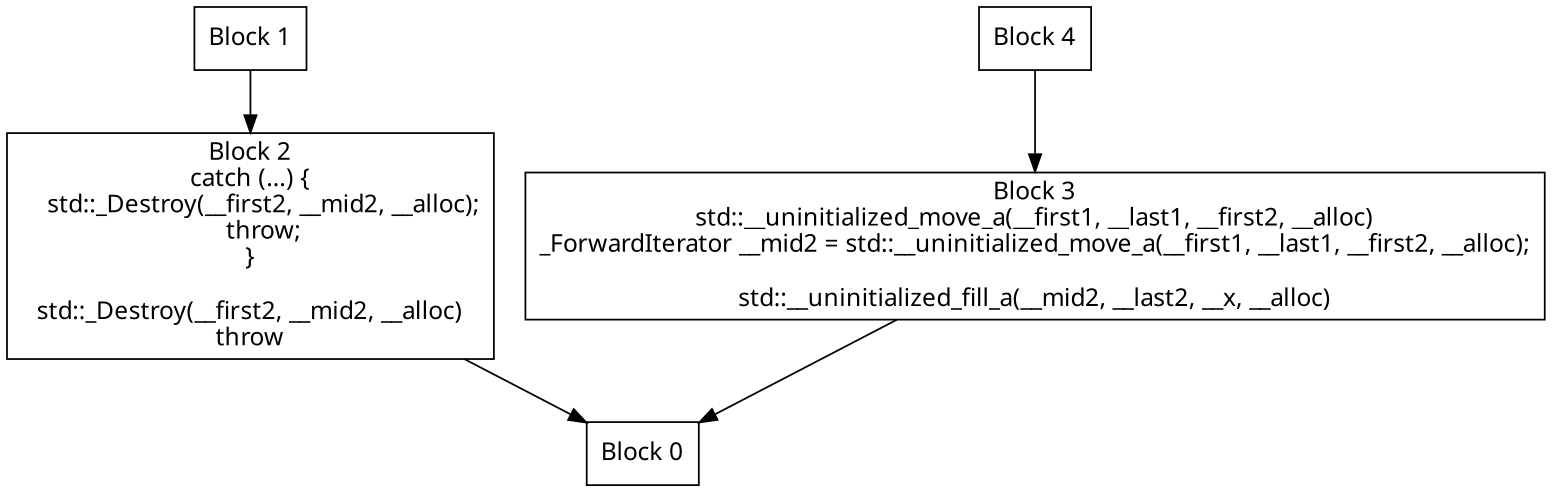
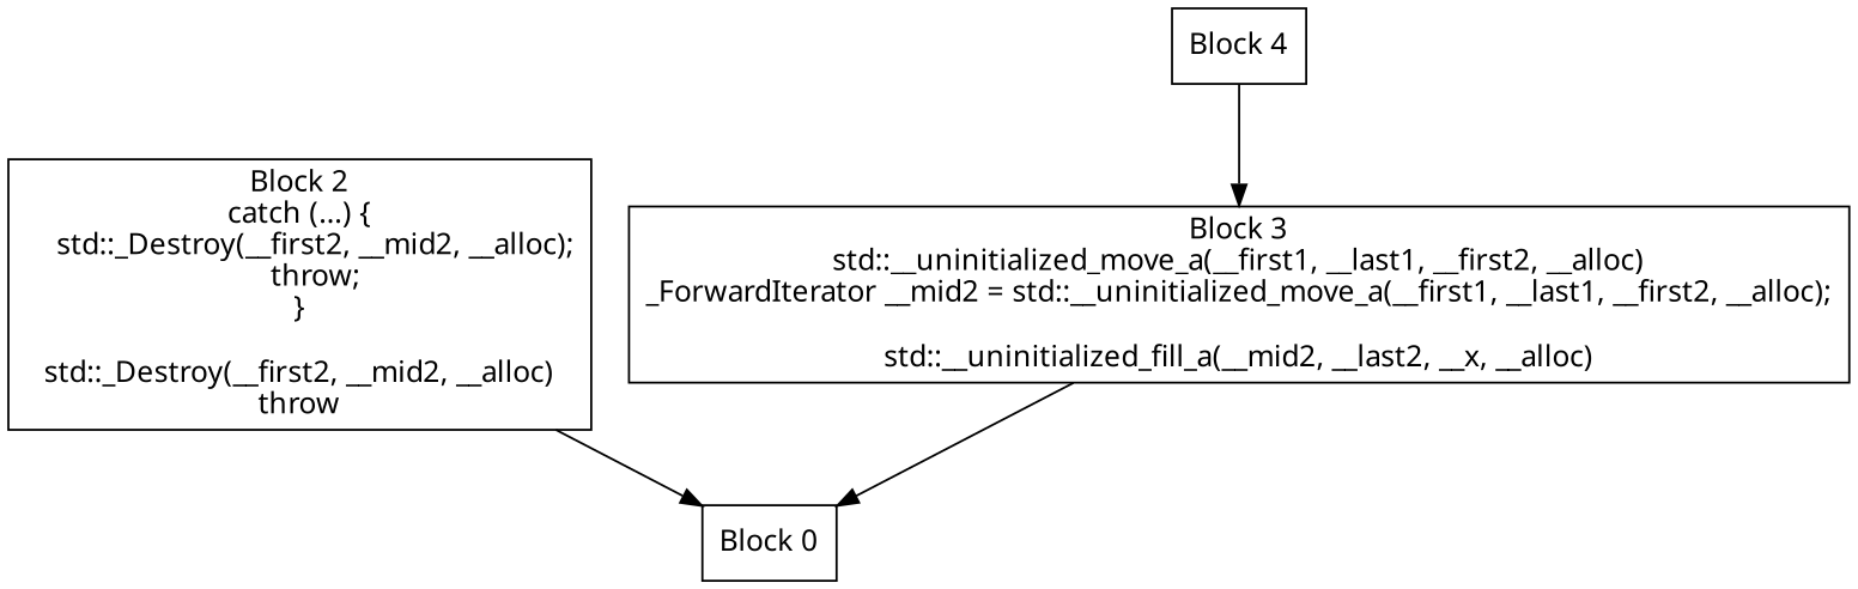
  digraph {
    fontname="Noto Sans"
    node [shape=box fontname="Noto Sans"]
    edge [fontname="Noto Sans"]
    n1 [label="Block 0\n"]
-   n2 [label="Block 1\n"]
    n3 [label="Block 2\ncatch (...) {\n    std::_Destroy(__first2, __mid2, __alloc);\n    throw;\n}\n\nstd::_Destroy(__first2, __mid2, __alloc)\nthrow\n"]
    n4 [label="Block 3\nstd::__uninitialized_move_a(__first1, __last1, __first2, __alloc)\n_ForwardIterator __mid2 = std::__uninitialized_move_a(__first1, __last1, __first2, __alloc);\n\nstd::__uninitialized_fill_a(__mid2, __last2, __x, __alloc)\n"]
    n5 [label="Block 4\n"]
-   n2 -> n3
    n3 -> n1
    n4 -> n1
    n5 -> n4
  }
